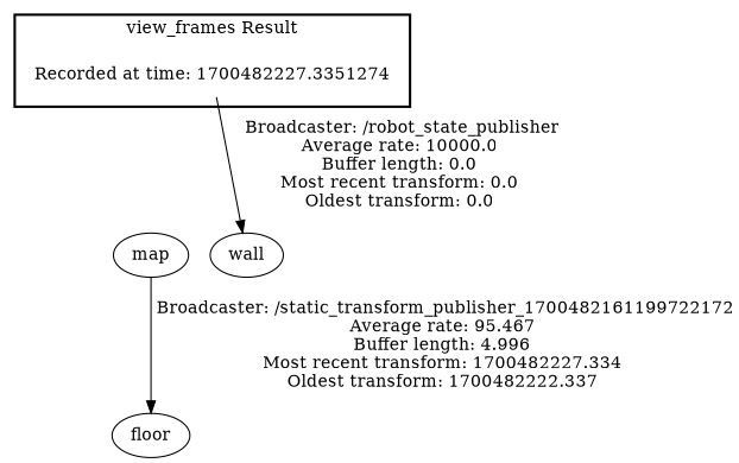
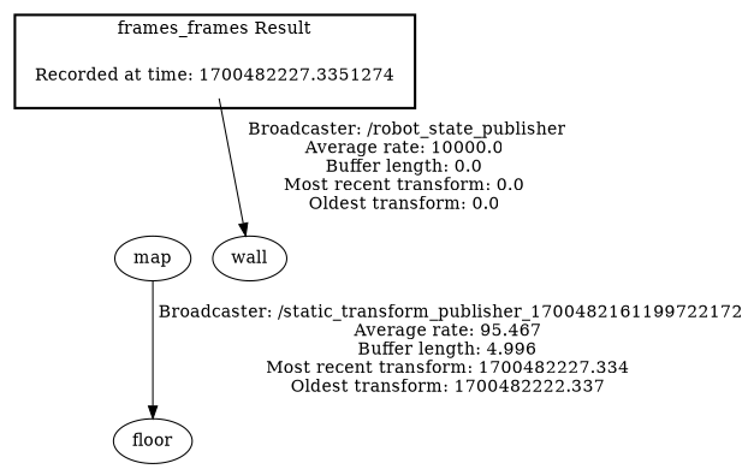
  digraph {
    "Recorded at time: 1700482227.3351274" [shape=plaintext]
    map
    wall
    floor
    subgraph cluster_1 {
      color=black
-     label="view_frames Result"
+     label="frames_frames Result"
      style=bold
      "Recorded at time: 1700482227.3351274"
    }
    "Recorded at time: 1700482227.3351274" -> map [style=invis]
    "Recorded at time: 1700482227.3351274" -> wall [label=" Broadcaster: /robot_state_publisher\nAverage rate: 10000.0\nBuffer length: 0.0\nMost recent transform: 0.0\nOldest transform: 0.0\n"]
    map -> floor [label=" Broadcaster: /static_transform_publisher_1700482161199722172\nAverage rate: 95.467\nBuffer length: 4.996\nMost recent transform: 1700482227.334\nOldest transform: 1700482222.337\n"]
  }
